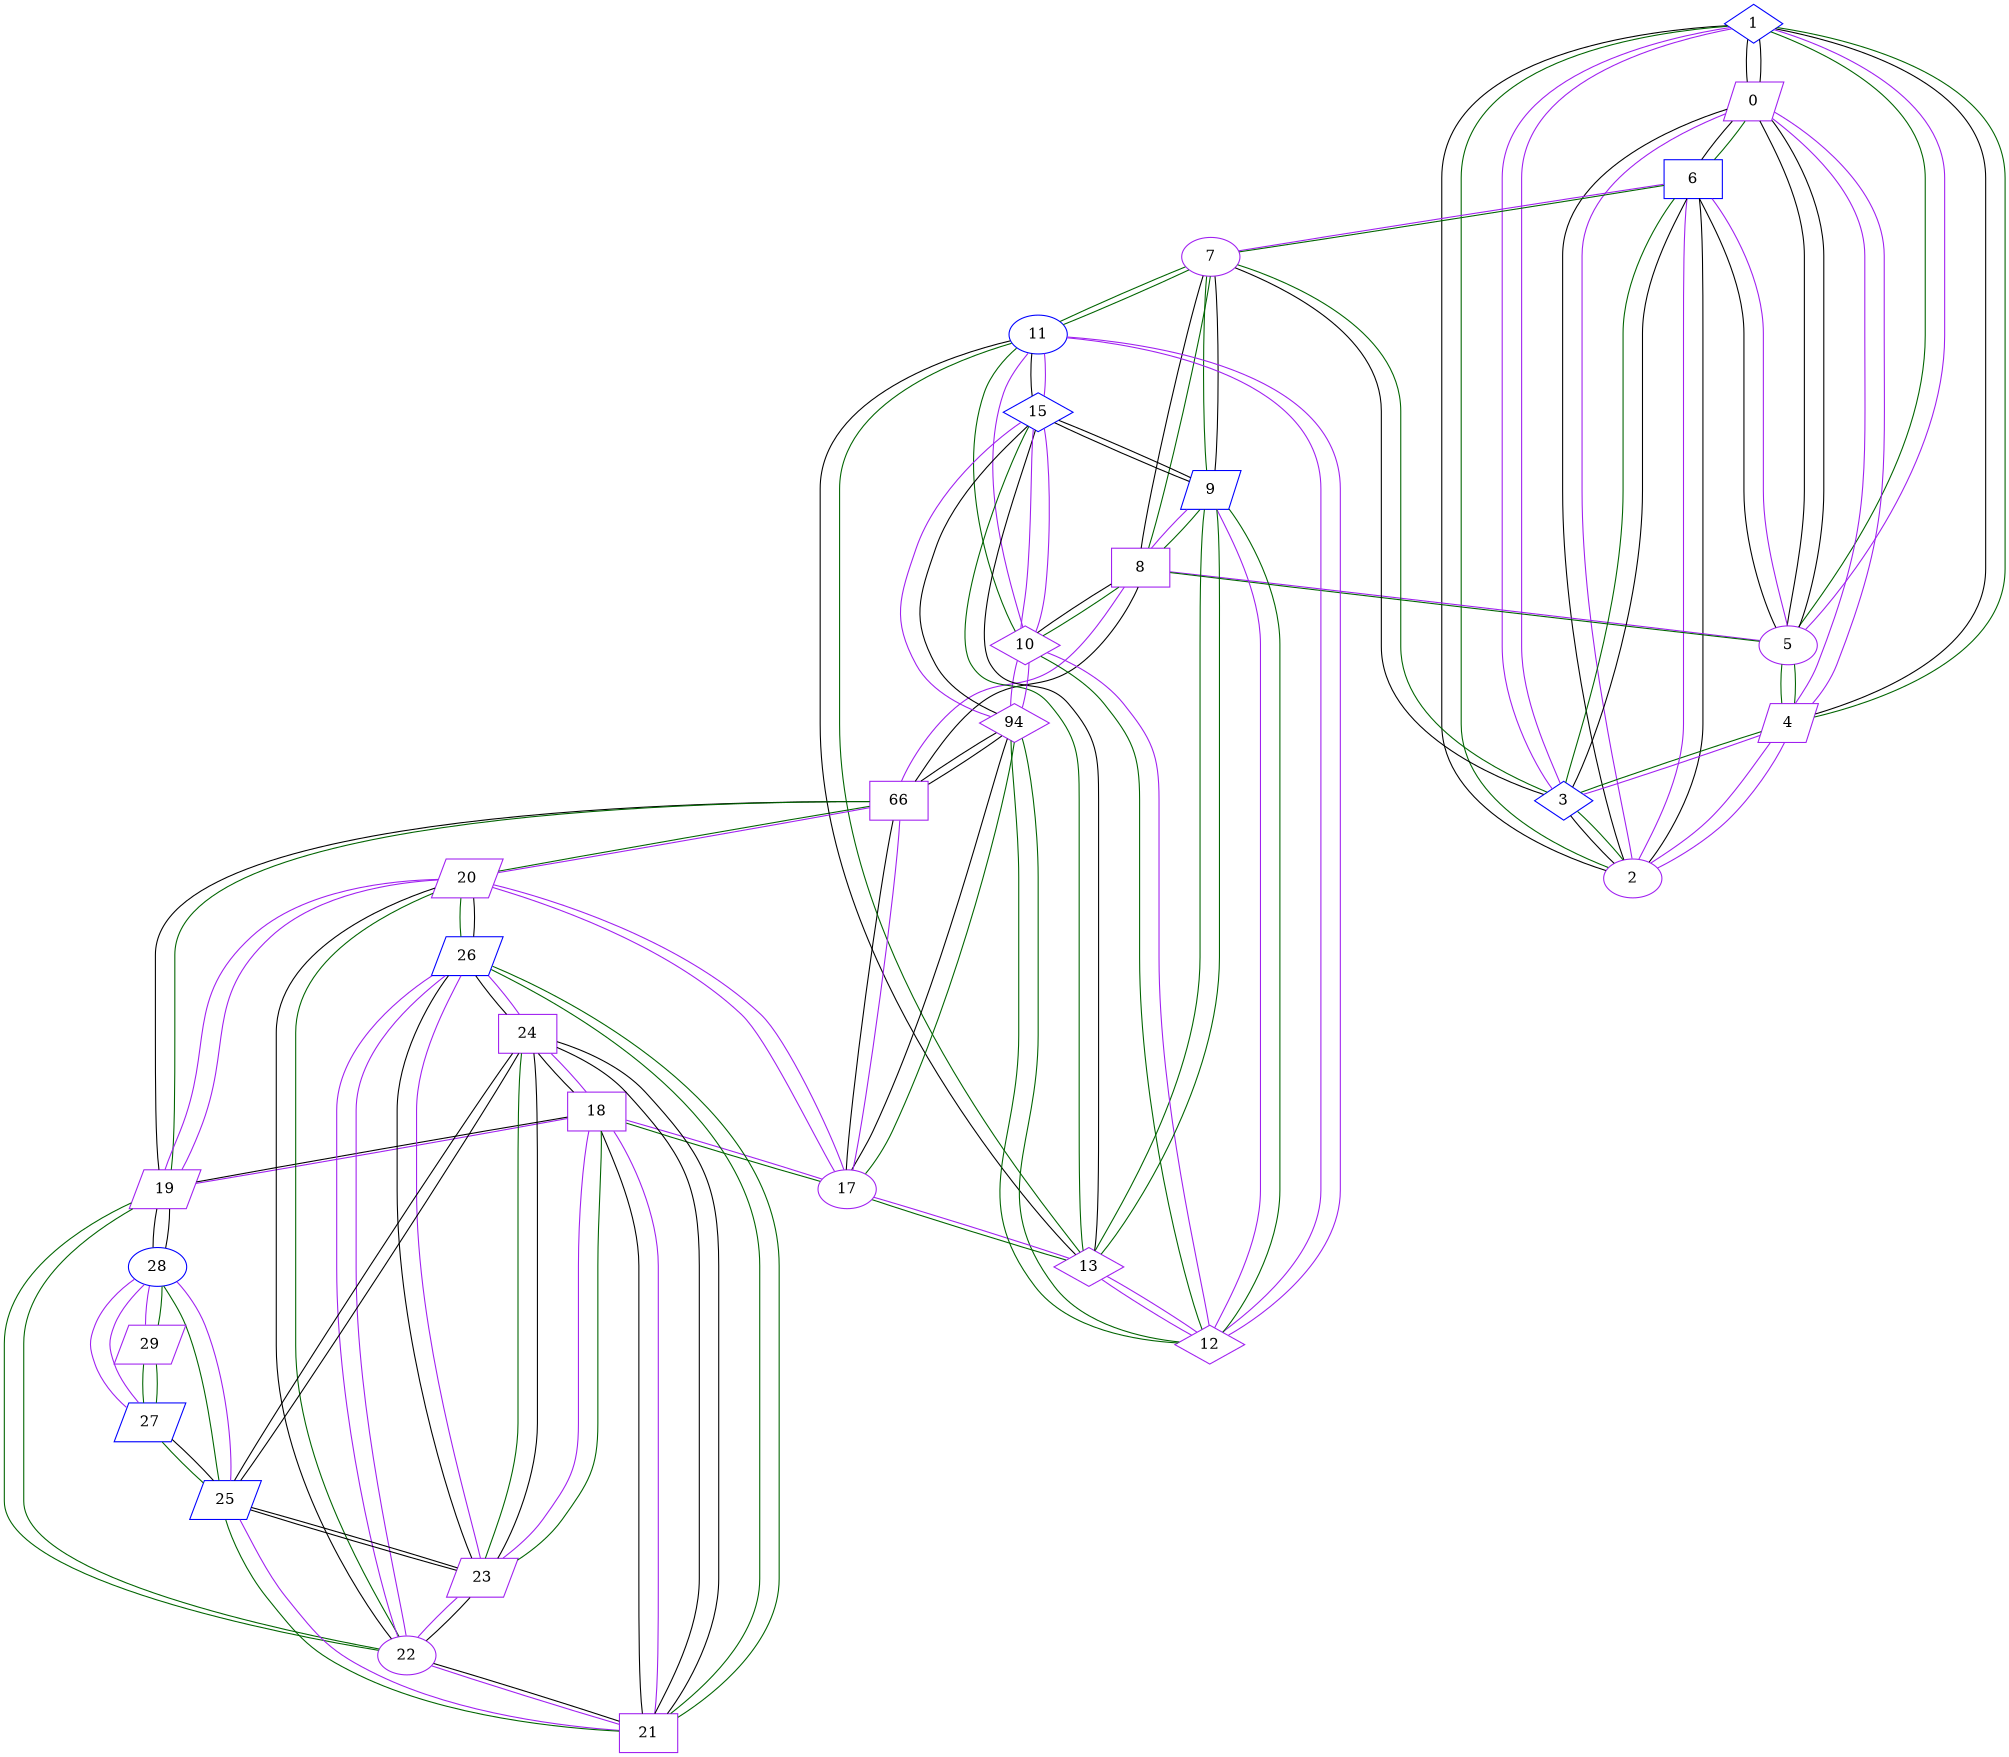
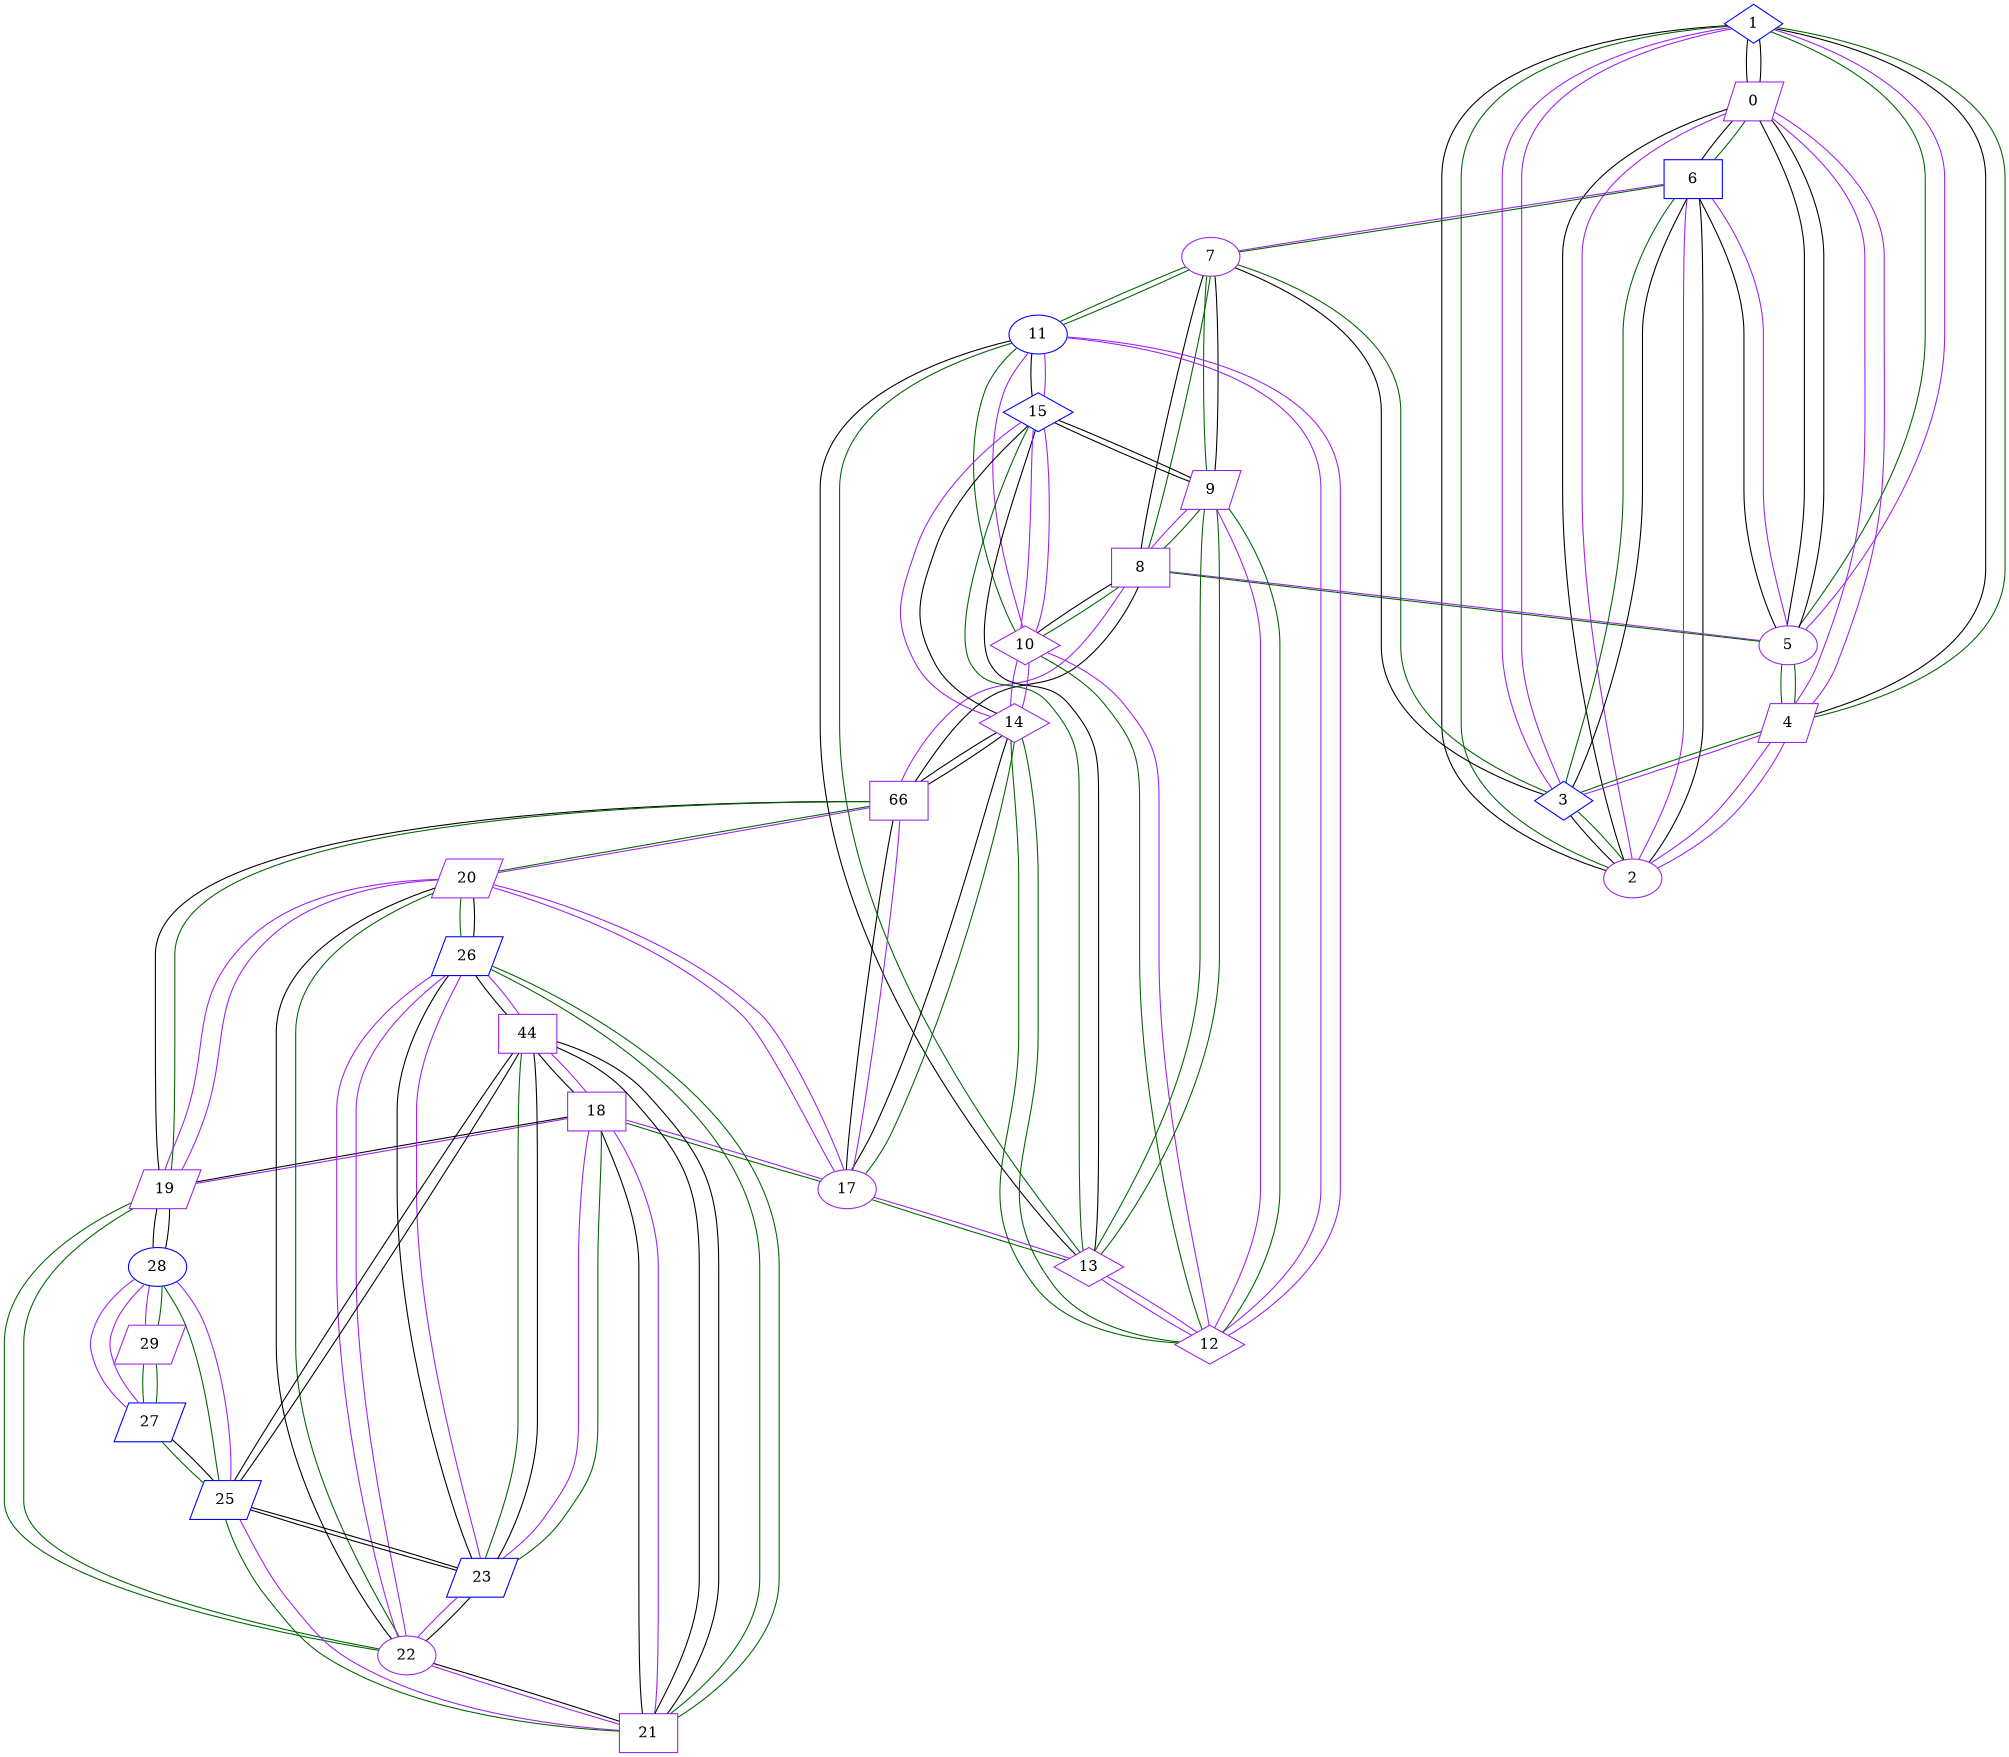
  graph {
    node [color=purple shape=parallelogram]
    edge [color=purple]
    1 [color=blue shape=diamond]
    0
    2 [shape=ellipse]
    4
    5 [shape=ellipse]
    6 [color=blue shape=box]
    3 [color=blue shape=diamond]
    8 [shape=box]
    7 [shape=ellipse]
-   9 [color=blue]
+   9
    n11 [label=66 shape=box]
    10 [shape=diamond]
    11 [color=blue shape=ellipse]
    12 [shape=diamond]
    13 [shape=diamond]
    15 [color=blue shape=diamond]
-   14 [shape=diamond label=94]
+   14 [shape=diamond]
    17 [shape=ellipse]
    19
    20
    18 [shape=box]
    22 [shape=ellipse]
    28 [color=blue shape=ellipse]
    26 [color=blue]
    21 [shape=box]
-   23
-   24 [shape=box]
+   23 [color=blue]
+   24 [shape=box label=44]
    25 [color=blue]
    27 [color=blue]
    29
    1 -- 0 [color=black]
    1 -- 2 [color=black]
    1 -- 4 [color=black]
    1 -- 5 [color=darkgreen]
    1 -- 3
    0 -- 1 [color=black]
    0 -- 2 [color=black]
    0 -- 4
    0 -- 5 [color=black]
    0 -- 6 [color=black]
    2 -- 1 [color=darkgreen]
    2 -- 0
    2 -- 4
    2 -- 6 [color=black]
    2 -- 3 [color=darkgreen]
    4 -- 1 [color=darkgreen]
    4 -- 0
    4 -- 2
    4 -- 5 [color=darkgreen]
    4 -- 3 [color=darkgreen]
    5 -- 1
    5 -- 0 [color=black]
    5 -- 4 [color=darkgreen]
    5 -- 6
    5 -- 8
    6 -- 0 [color=darkgreen]
    6 -- 2
    6 -- 5 [color=black]
    6 -- 3 [color=darkgreen]
    6 -- 7
    3 -- 1
    3 -- 2 [color=black]
    3 -- 4
    3 -- 6 [color=black]
    3 -- 7 [color=darkgreen]
    8 -- 5 [color=darkgreen]
    8 -- 7 [color=darkgreen]
    8 -- 9 [color=darkgreen]
    8 -- n11
    8 -- 10 [color=black]
    7 -- 6 [color=darkgreen]
    7 -- 3 [color=black]
    7 -- 8 [color=black]
    7 -- 9 [color=darkgreen]
    7 -- 11 [color=darkgreen]
    9 -- 8
    9 -- 7 [color=black]
    9 -- 12
    9 -- 13 [color=darkgreen]
    9 -- 15 [color=black]
    n11 -- 8 [color=black]
    n11 -- 14 [color=black]
    n11 -- 17 [color=black]
    n11 -- 19 [color=black]
    n11 -- 20 [color=darkgreen]
    10 -- 8 [color=darkgreen]
    10 -- 11
    10 -- 12 [color=darkgreen]
    10 -- 15
    10 -- 14
    11 -- 7 [color=darkgreen]
    11 -- 10 [color=darkgreen]
    11 -- 12
    11 -- 13 [color=black]
    11 -- 15 [color=black]
    12 -- 9 [color=darkgreen]
    12 -- 10
    12 -- 11
    12 -- 13
    12 -- 14 [color=darkgreen]
    13 -- 9 [color=darkgreen]
    13 -- 11 [color=darkgreen]
    13 -- 12
    13 -- 15 [color=black]
    13 -- 17
    15 -- 9 [color=black]
    15 -- 10
    15 -- 11
    15 -- 13 [color=darkgreen]
    15 -- 14
    14 -- n11 [color=black]
    14 -- 10
    14 -- 12 [color=darkgreen]
    14 -- 15 [color=black]
    14 -- 17 [color=black]
    17 -- n11
    17 -- 13 [color=darkgreen]
    17 -- 14 [color=darkgreen]
    17 -- 20
    17 -- 18
    19 -- n11 [color=darkgreen]
    19 -- 20
    19 -- 18
    19 -- 22 [color=darkgreen]
    19 -- 28 [color=black]
    20 -- n11
    20 -- 17
    20 -- 19
    20 -- 22 [color=black]
    20 -- 26 [color=darkgreen]
    18 -- 17 [color=darkgreen]
    18 -- 19 [color=black]
    18 -- 21 [color=black]
    18 -- 23
    18 -- 24
    22 -- 19 [color=darkgreen]
    22 -- 20 [color=darkgreen]
    22 -- 26
    22 -- 21
    22 -- 23 [color=black]
    28 -- 19 [color=black]
    28 -- 25 [color=darkgreen]
    28 -- 27
    28 -- 29
    26 -- 20 [color=black]
    26 -- 22
    26 -- 21 [color=darkgreen]
    26 -- 23 [color=black]
    26 -- 24 [color=black]
    21 -- 18
    21 -- 22 [color=black]
    21 -- 26 [color=darkgreen]
    21 -- 24 [color=black]
    21 -- 25
    23 -- 18 [color=darkgreen]
    23 -- 22
    23 -- 26
    23 -- 24 [color=black]
    23 -- 25 [color=black]
    24 -- 18 [color=black]
    24 -- 26
    24 -- 21 [color=black]
    24 -- 23 [color=darkgreen]
    24 -- 25 [color=black]
    25 -- 28
    25 -- 21 [color=darkgreen]
    25 -- 23 [color=black]
    25 -- 24 [color=black]
    25 -- 27 [color=black]
    27 -- 28
    27 -- 25 [color=darkgreen]
    27 -- 29 [color=darkgreen]
    29 -- 28 [color=darkgreen]
    29 -- 27 [color=darkgreen]
  }
